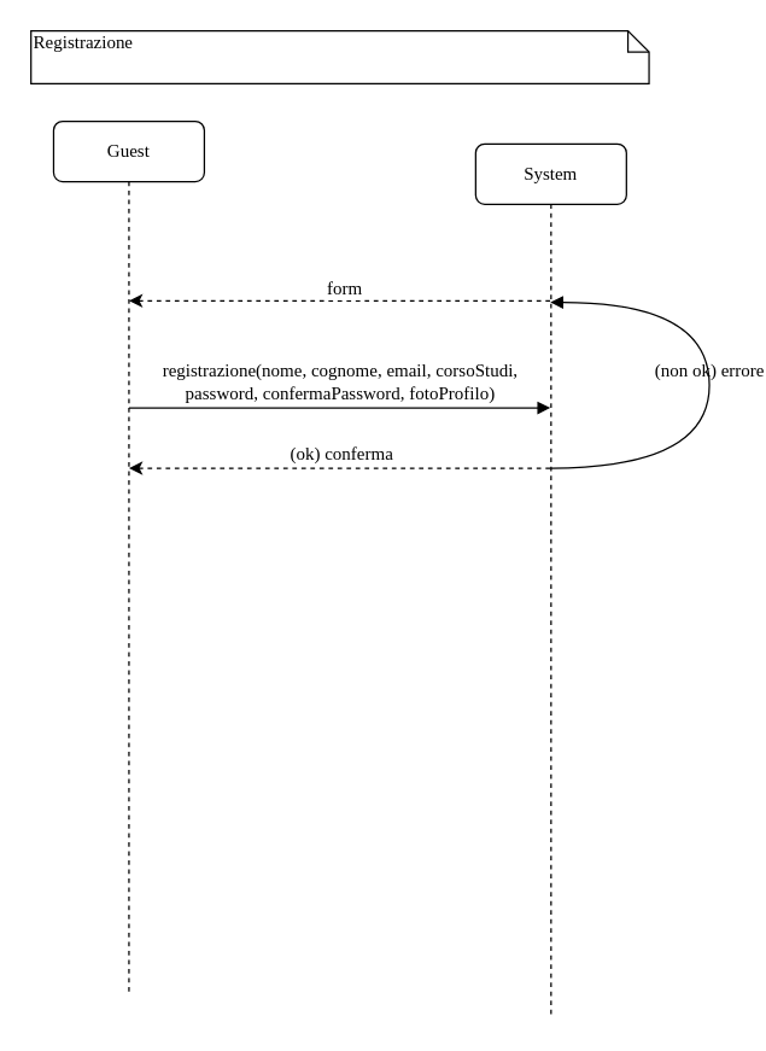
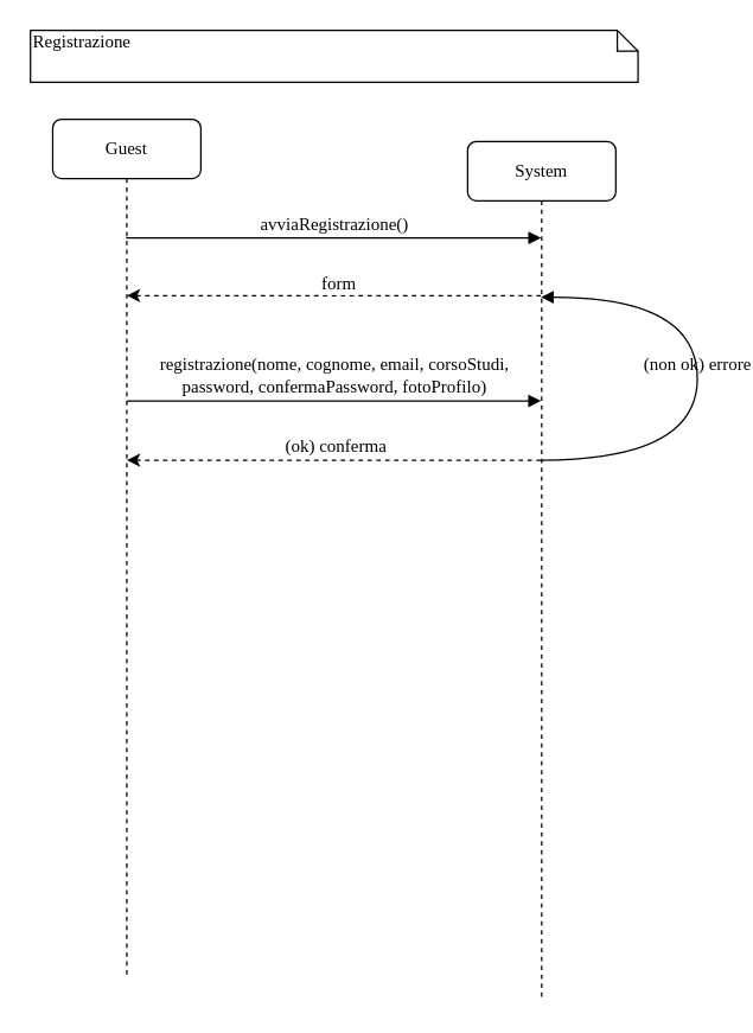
  <mxCell id="0" />
  <mxCell id="1" parent="0" />
  <mxCell id="2" value="System" style="shape=umlLifeline;perimeter=lifelinePerimeter;whiteSpace=wrap;html=1;container=1;collapsible=0;recursiveResize=0;outlineConnect=0;rounded=1;shadow=0;comic=0;labelBackgroundColor=none;strokeWidth=1;fontFamily=Verdana;fontSize=12;align=center;" vertex="1" parent="1"><mxGeometry x="315" y="95" width="100" height="580" as="geometry" /></mxCell>
  <mxCell id="3" value="Guest" style="shape=umlLifeline;perimeter=lifelinePerimeter;whiteSpace=wrap;html=1;container=1;collapsible=0;recursiveResize=0;outlineConnect=0;rounded=1;shadow=0;comic=0;labelBackgroundColor=none;strokeWidth=1;fontFamily=Verdana;fontSize=12;align=center;" vertex="1" parent="1"><mxGeometry x="35" y="80" width="100" height="580" as="geometry" /></mxCell>
+ <mxCell id="4" value="avviaRegistrazione()" style="html=1;verticalAlign=bottom;endArrow=block;labelBackgroundColor=none;fontFamily=Verdana;fontSize=12;edgeStyle=elbowEdgeStyle;elbow=vertical;" edge="1" parent="1" source="3" target="2"><mxGeometry relative="1" as="geometry"><mxPoint x="90" y="180" as="sourcePoint" /><mxPoint x="225" y="160" as="targetPoint" /><Array as="points"><mxPoint x="195" y="160" /></Array></mxGeometry></mxCell>
  <mxCell id="5" value="Registrazione" style="shape=note;whiteSpace=wrap;html=1;size=14;verticalAlign=top;align=left;spacingTop=-6;rounded=0;shadow=0;comic=0;labelBackgroundColor=none;strokeWidth=1;fontFamily=Verdana;fontSize=12" vertex="1" parent="1"><mxGeometry x="20" y="20" width="410" height="35" as="geometry" /></mxCell>
  <mxCell id="6" value="" style="endArrow=none;dashed=1;html=1;startArrow=classic;startFill=1;" edge="1" parent="1" target="2"><mxGeometry width="50" height="50" relative="1" as="geometry"><mxPoint x="85" y="199" as="sourcePoint" /><mxPoint x="225" y="199" as="targetPoint" /><Array as="points"><mxPoint x="195.5" y="199" /></Array></mxGeometry></mxCell>
  <mxCell id="7" value="&lt;font style=&quot;font-size: 12px&quot;&gt;form&lt;/font&gt;" style="edgeLabel;html=1;align=center;verticalAlign=middle;resizable=0;points=[];fontFamily=Verdana;" vertex="1" connectable="0" parent="6"><mxGeometry x="0.021" relative="1" as="geometry"><mxPoint x="-0.5" y="-9" as="offset" /></mxGeometry></mxCell>
  <mxCell id="8" value="registrazione(nome, cognome, email, corsoStudi,&lt;br&gt;password, confermaPassword, fotoProfilo)" style="html=1;verticalAlign=bottom;endArrow=block;labelBackgroundColor=none;fontFamily=Verdana;fontSize=12;edgeStyle=elbowEdgeStyle;elbow=vertical;" edge="1" parent="1" target="2"><mxGeometry x="0.004" relative="1" as="geometry"><mxPoint x="85" y="270" as="sourcePoint" /><mxPoint x="215" y="290" as="targetPoint" /><Array as="points"><mxPoint x="325" y="270" /><mxPoint x="195" y="250" /></Array><mxPoint as="offset" /></mxGeometry></mxCell>
  <mxCell id="9" value="" style="endArrow=none;dashed=1;html=1;startArrow=classic;startFill=1;" edge="1" parent="1" target="2"><mxGeometry width="50" height="50" relative="1" as="geometry"><mxPoint x="85" y="310" as="sourcePoint" /><mxPoint x="225" y="310" as="targetPoint" /><Array as="points"><mxPoint x="195.5" y="310" /></Array></mxGeometry></mxCell>
  <mxCell id="10" value="&lt;span style=&quot;font-size: 12px&quot;&gt;(ok) conferma&lt;/span&gt;" style="edgeLabel;html=1;align=center;verticalAlign=middle;resizable=0;points=[];fontFamily=Verdana;" vertex="1" connectable="0" parent="9"><mxGeometry x="-0.018" y="1" relative="1" as="geometry"><mxPoint x="3" y="-9" as="offset" /></mxGeometry></mxCell>
  <mxCell id="11" value="(non ok) errore" style="html=1;verticalAlign=bottom;endArrow=block;labelBackgroundColor=none;fontFamily=Verdana;fontSize=12;elbow=vertical;edgeStyle=orthogonalEdgeStyle;curved=1;" edge="1" parent="1" source="2" target="2"><mxGeometry relative="1" as="geometry"><mxPoint x="-14.98" y="317.92" as="sourcePoint" /><mxPoint x="-20" y="280" as="targetPoint" /><Array as="points"><mxPoint x="470" y="310" /><mxPoint x="470" y="200" /></Array></mxGeometry></mxCell>
